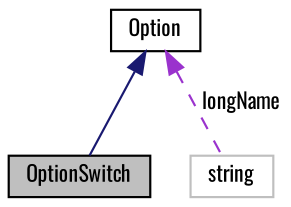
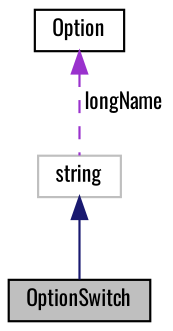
  digraph {
    fontname=Oswald
    node [color=black fillcolor=white fontname=Oswald fontsize=10 shape=record style=filled]
    edge [dir=back fontname=Oswald fontsize=10 labelfontname=Helvetica labelfontsize=10]
    n1 [fillcolor=grey75 fontcolor=black height=0.2 label=OptionSwitch width=0.4]
    n2 [height=0.2 label=Option width=0.4]
    n3 [color=grey75 height=0.2 label=string width=0.4]
-   n2 -> n1 [color=midnightblue style=solid]
+   n3 -> n1 [color=midnightblue style=solid]
    n2 -> n3 [color=darkorchid3 label=" longName" style=dashed]
  }
